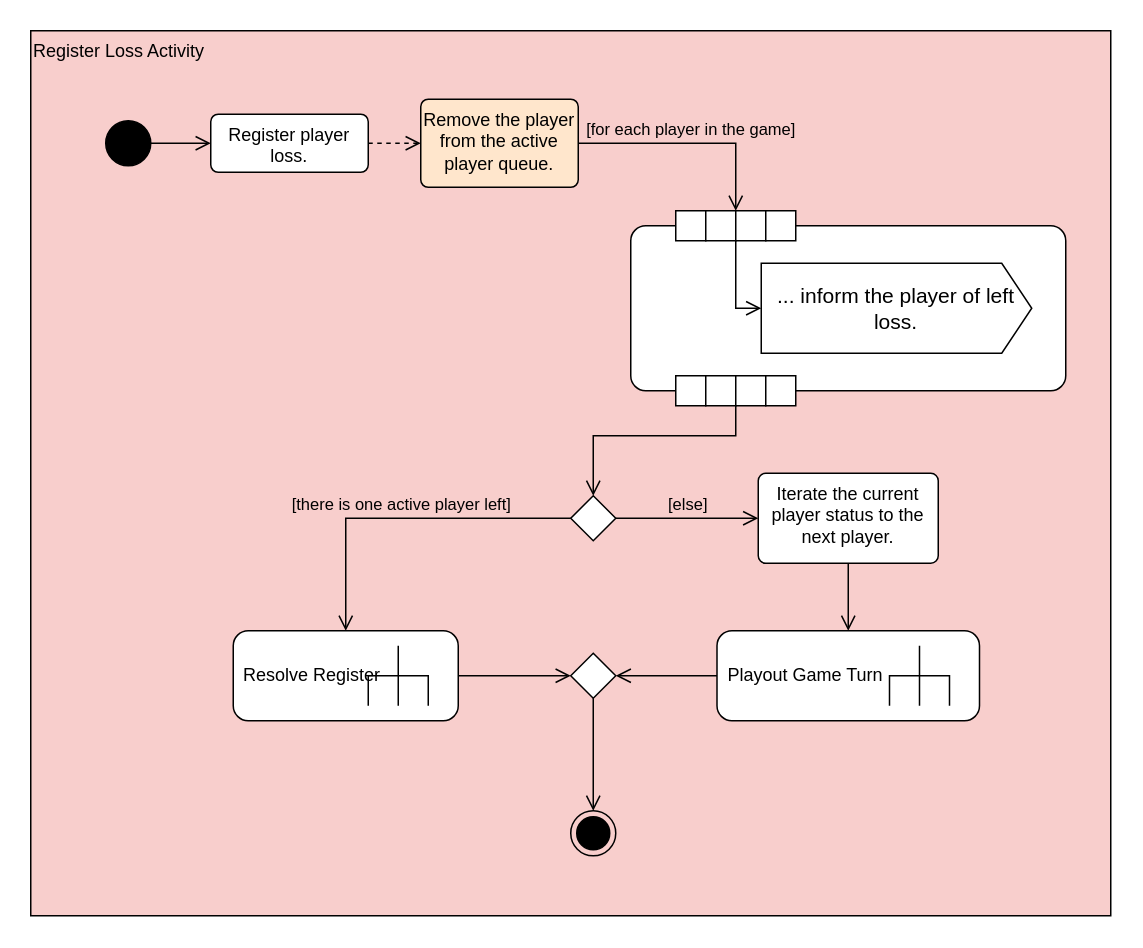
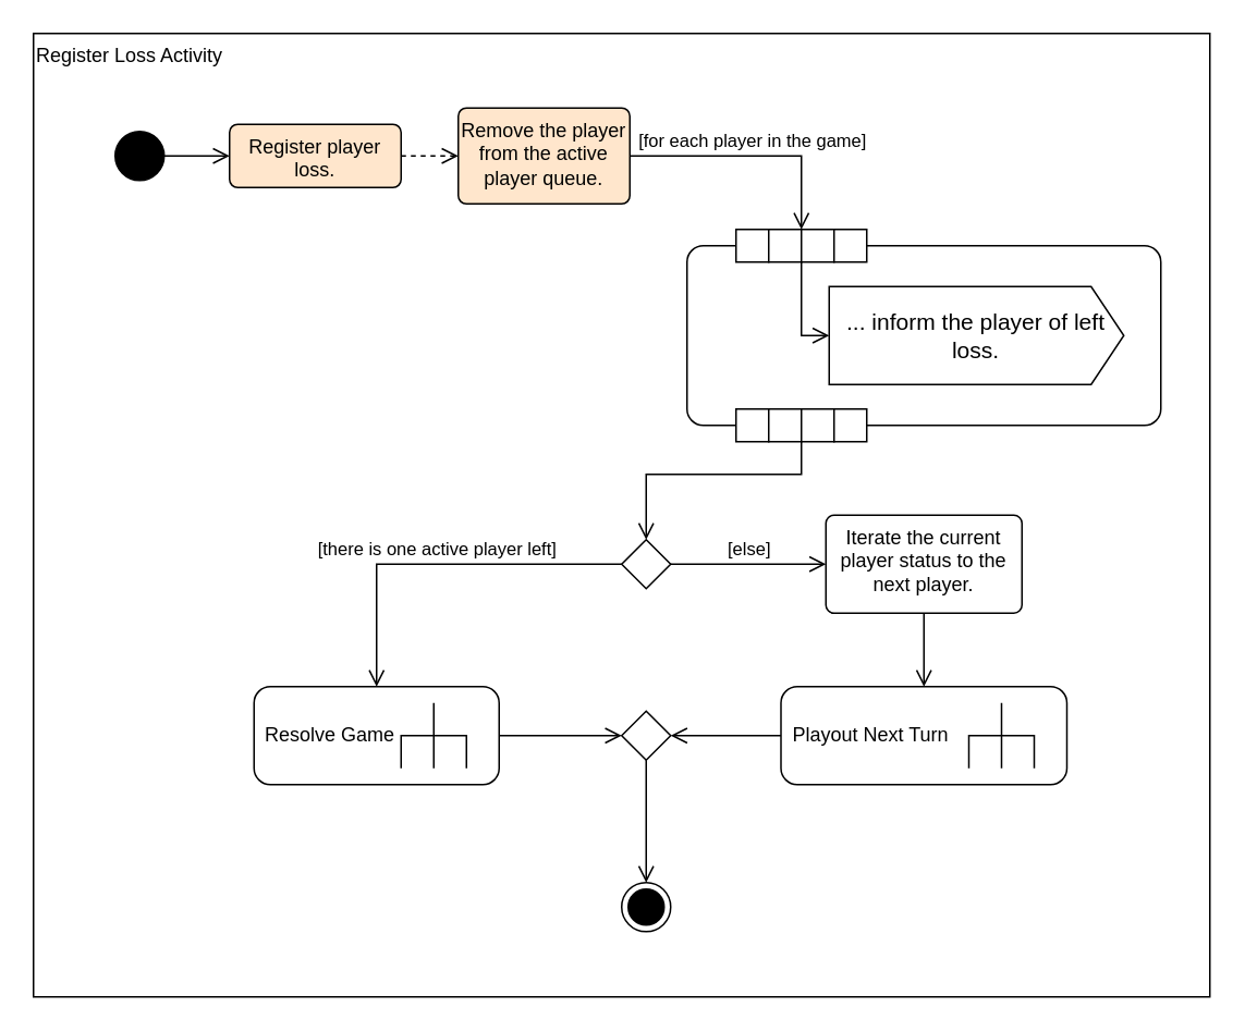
  <mxCell id="0" />
  <mxCell id="1" parent="0" />
- <mxCell id="2" value="Register Loss Activity" style="html=1;dashed=0;whiteSpace=wrap;align=left;verticalAlign=top;fillColor=#f8cecc;" vertex="1" parent="1"><mxGeometry x="20" y="20" width="720" height="590" as="geometry" /></mxCell>
+ <mxCell id="2" value="Register Loss Activity" style="html=1;dashed=0;whiteSpace=wrap;align=left;verticalAlign=top;" vertex="1" parent="1"><mxGeometry x="20" y="20" width="720" height="590" as="geometry" /></mxCell>
  <mxCell id="3" value="" style="ellipse;fillColor=strokeColor;html=1;" vertex="1" parent="1"><mxGeometry x="70" y="80" width="30" height="30" as="geometry" /></mxCell>
  <mxCell id="4" value="Remove the player from the active player queue." style="html=1;align=center;verticalAlign=top;rounded=1;absoluteArcSize=1;arcSize=10;dashed=0;whiteSpace=wrap;fillColor=#ffe6cc;" vertex="1" parent="1"><mxGeometry x="280" y="65.63" width="105" height="58.75" as="geometry" /></mxCell>
  <mxCell id="5" value="" style="endArrow=open;startArrow=none;endFill=0;startFill=0;endSize=8;html=1;verticalAlign=bottom;labelBackgroundColor=none;strokeWidth=1;rounded=0;dashed=1;" edge="1" parent="1" source="32" target="4"><mxGeometry width="160" relative="1" as="geometry"><mxPoint x="300" y="160" as="sourcePoint" /><mxPoint x="460" y="160" as="targetPoint" /></mxGeometry></mxCell>
  <mxCell id="6" value="" style="rhombus;" vertex="1" parent="1"><mxGeometry x="380" y="330" width="30" height="30" as="geometry" /></mxCell>
  <mxCell id="7" value="" style="endArrow=open;startArrow=none;endFill=0;startFill=0;endSize=8;html=1;verticalAlign=bottom;labelBackgroundColor=none;strokeWidth=1;rounded=0;exitX=0;exitY=1;exitDx=0;exitDy=0;" edge="1" parent="1" source="17" target="6"><mxGeometry width="160" relative="1" as="geometry"><mxPoint x="110" y="105" as="sourcePoint" /><mxPoint x="190" y="105" as="targetPoint" /><Array as="points"><mxPoint x="490" y="290" /><mxPoint x="395" y="290" /></Array></mxGeometry></mxCell>
  <mxCell id="8" value="" style="html=1;dashed=0;rounded=1;absoluteArcSize=1;arcSize=20;verticalAlign=middle;align=center;whiteSpace=wrap;" vertex="1" parent="1"><mxGeometry x="420" y="150" width="290" height="110" as="geometry" /></mxCell>
  <mxCell id="9" value="" style="group;resizeWidth=0;resizeHeight=0;html=1;" vertex="1" parent="8"><mxGeometry width="80" height="20" relative="1" as="geometry"><mxPoint x="30" y="-10" as="offset" /></mxGeometry></mxCell>
  <mxCell id="10" value="" style="resizeWidth=0;resizeHeight=0;points=[[0,0],[0.5,0],[1,0]];html=1;whiteSpace=wrap;" vertex="1" parent="9"><mxGeometry width="20" height="20" relative="1" as="geometry"><mxPoint as="offset" /></mxGeometry></mxCell>
  <mxCell id="11" value="" style="resizeWidth=0;resizeHeight=0;points=[[0,0],[0.5,0],[1,0]];html=1;whiteSpace=wrap;" vertex="1" parent="9"><mxGeometry width="20" height="20" relative="1" as="geometry"><mxPoint x="20" as="offset" /></mxGeometry></mxCell>
  <mxCell id="12" value="" style="resizeWidth=0;resizeHeight=0;points=[[0,0],[0.5,0],[1,0]];html=1;whiteSpace=wrap;" vertex="1" parent="9"><mxGeometry width="20" height="20" relative="1" as="geometry"><mxPoint x="40" as="offset" /></mxGeometry></mxCell>
  <mxCell id="13" value="" style="resizeWidth=0;resizeHeight=0;points=[[0,0],[0.5,0],[1,0]];html=1;whiteSpace=wrap;" vertex="1" parent="9"><mxGeometry width="20" height="20" relative="1" as="geometry"><mxPoint x="60" as="offset" /></mxGeometry></mxCell>
  <mxCell id="14" value="" style="group;resizeWidth=0;resizeHeight=0;html=1;" vertex="1" parent="8"><mxGeometry y="1" width="80" height="20" relative="1" as="geometry"><mxPoint x="30" y="-10" as="offset" /></mxGeometry></mxCell>
  <mxCell id="15" value="" style="resizeWidth=0;resizeHeight=0;points=[[0,1],[0.5,1],[1,1]];html=1;whiteSpace=wrap;" vertex="1" parent="14"><mxGeometry width="20" height="20" relative="1" as="geometry"><mxPoint as="offset" /></mxGeometry></mxCell>
  <mxCell id="16" value="" style="resizeWidth=0;resizeHeight=0;points=[[0,1],[0.5,1],[1,1]];html=1;whiteSpace=wrap;" vertex="1" parent="14"><mxGeometry width="20" height="20" relative="1" as="geometry"><mxPoint x="20" as="offset" /></mxGeometry></mxCell>
  <mxCell id="17" value="" style="resizeWidth=0;resizeHeight=0;points=[[0,1],[0.5,1],[1,1]];html=1;whiteSpace=wrap;" vertex="1" parent="14"><mxGeometry width="20" height="20" relative="1" as="geometry"><mxPoint x="40" as="offset" /></mxGeometry></mxCell>
  <mxCell id="18" value="" style="resizeWidth=0;resizeHeight=0;points=[[0,1],[0.5,1],[1,1]];html=1;whiteSpace=wrap;" vertex="1" parent="14"><mxGeometry width="20" height="20" relative="1" as="geometry"><mxPoint x="60" as="offset" /></mxGeometry></mxCell>
  <mxCell id="19" value="... inform the player of left loss." style="html=1;shape=mxgraph.infographic.ribbonSimple;notch1=0;notch2=20;align=center;verticalAlign=middle;fontSize=14;fontStyle=0;fillColor=#FFFFFF;whiteSpace=wrap;" vertex="1" parent="8"><mxGeometry x="87" y="25" width="180.332" height="60" as="geometry" /></mxCell>
  <mxCell id="20" value="" style="endArrow=open;startArrow=none;endFill=0;startFill=0;endSize=8;html=1;verticalAlign=bottom;labelBackgroundColor=none;strokeWidth=1;rounded=0;exitX=0.5;exitY=1;exitDx=0;exitDy=0;" edge="1" parent="8" source="9" target="19"><mxGeometry width="160" relative="1" as="geometry"><mxPoint x="70.303" y="-47" as="sourcePoint" /><mxPoint x="70.303" as="targetPoint" /><Array as="points"><mxPoint x="70.0" y="55" /></Array></mxGeometry></mxCell>
  <mxCell id="21" value="[for each player in the game]" style="endArrow=open;startArrow=none;endFill=0;startFill=0;endSize=8;html=1;verticalAlign=bottom;labelBackgroundColor=none;strokeWidth=1;rounded=0;entryX=0;entryY=0;entryDx=0;entryDy=0;" edge="1" parent="1" source="4" target="12"><mxGeometry width="160" relative="1" as="geometry"><mxPoint x="110" y="105" as="sourcePoint" /><mxPoint x="190" y="105" as="targetPoint" /><Array as="points"><mxPoint x="490" y="95" /></Array></mxGeometry></mxCell>
  <mxCell id="22" value="[there is one active player left]" style="endArrow=open;startArrow=none;endFill=0;startFill=0;endSize=8;html=1;verticalAlign=bottom;labelBackgroundColor=none;strokeWidth=1;rounded=0;" edge="1" parent="1" source="6" target="23"><mxGeometry width="160" relative="1" as="geometry"><mxPoint x="300" y="360" as="sourcePoint" /><mxPoint x="460" y="360" as="targetPoint" /><Array as="points"><mxPoint x="230" y="345" /></Array></mxGeometry></mxCell>
- <mxCell id="23" value="Resolve Register" style="shape=mxgraph.uml25.behaviorAction;html=1;rounded=1;absoluteArcSize=1;arcSize=10;align=left;spacingLeft=5;whiteSpace=wrap;" vertex="1" parent="1"><mxGeometry x="155" y="420" width="150" height="60" as="geometry" /></mxCell>
+ <mxCell id="23" value="Resolve Game" style="shape=mxgraph.uml25.behaviorAction;html=1;rounded=1;absoluteArcSize=1;arcSize=10;align=left;spacingLeft=5;whiteSpace=wrap;" vertex="1" parent="1"><mxGeometry x="155" y="420" width="150" height="60" as="geometry" /></mxCell>
  <mxCell id="24" value="" style="endArrow=open;startArrow=none;endFill=0;startFill=0;endSize=8;html=1;verticalAlign=bottom;labelBackgroundColor=none;strokeWidth=1;rounded=0;" edge="1" parent="1" source="34" target="25"><mxGeometry width="160" relative="1" as="geometry"><mxPoint x="370" y="430" as="sourcePoint" /><mxPoint x="565" y="410" as="targetPoint" /><Array as="points" /></mxGeometry></mxCell>
- <mxCell id="25" value="Playout Game Turn" style="shape=mxgraph.uml25.behaviorAction;html=1;rounded=1;absoluteArcSize=1;arcSize=10;align=left;spacingLeft=5;whiteSpace=wrap;" vertex="1" parent="1"><mxGeometry x="477.5" y="420" width="175" height="60" as="geometry" /></mxCell>
+ <mxCell id="25" value="Playout Next Turn" style="shape=mxgraph.uml25.behaviorAction;html=1;rounded=1;absoluteArcSize=1;arcSize=10;align=left;spacingLeft=5;whiteSpace=wrap;" vertex="1" parent="1"><mxGeometry x="477.5" y="420" width="175" height="60" as="geometry" /></mxCell>
  <mxCell id="26" value="" style="rhombus;" vertex="1" parent="1"><mxGeometry x="380" y="435" width="30" height="30" as="geometry" /></mxCell>
  <mxCell id="27" value="" style="endArrow=open;startArrow=none;endFill=0;startFill=0;endSize=8;html=1;verticalAlign=bottom;labelBackgroundColor=none;strokeWidth=1;rounded=0;entryX=0;entryY=0.5;entryDx=0;entryDy=0;" edge="1" parent="1" source="23" target="26"><mxGeometry width="160" relative="1" as="geometry"><mxPoint x="135" y="537.312" as="sourcePoint" /><mxPoint x="380" y="522" as="targetPoint" /></mxGeometry></mxCell>
  <mxCell id="28" value="" style="endArrow=open;startArrow=none;endFill=0;startFill=0;endSize=8;html=1;verticalAlign=bottom;labelBackgroundColor=none;strokeWidth=1;rounded=0;entryX=1;entryY=0.5;entryDx=0;entryDy=0;" edge="1" parent="1" source="25" target="26"><mxGeometry width="160" relative="1" as="geometry"><mxPoint x="390" y="430" as="sourcePoint" /><mxPoint x="550" y="430" as="targetPoint" /></mxGeometry></mxCell>
  <mxCell id="29" value="" style="ellipse;html=1;shape=endState;fillColor=strokeColor;" vertex="1" parent="1"><mxGeometry x="380" y="540" width="30" height="30" as="geometry" /></mxCell>
  <mxCell id="30" value="" style="endArrow=open;startArrow=none;endFill=0;startFill=0;endSize=8;html=1;verticalAlign=bottom;labelBackgroundColor=none;strokeWidth=1;rounded=0;exitX=0.5;exitY=1;exitDx=0;exitDy=0;" edge="1" parent="1" source="26" target="29"><mxGeometry width="160" relative="1" as="geometry"><mxPoint x="390" y="430" as="sourcePoint" /><mxPoint x="550" y="430" as="targetPoint" /></mxGeometry></mxCell>
  <mxCell id="31" value="" style="endArrow=open;startArrow=none;endFill=0;startFill=0;endSize=8;html=1;verticalAlign=bottom;labelBackgroundColor=none;strokeWidth=1;rounded=0;" edge="1" parent="1" source="3" target="32"><mxGeometry width="160" relative="1" as="geometry"><mxPoint x="100" y="95" as="sourcePoint" /><mxPoint x="280" y="95" as="targetPoint" /></mxGeometry></mxCell>
- <mxCell id="32" value="Register player loss." style="html=1;align=center;verticalAlign=top;rounded=1;absoluteArcSize=1;arcSize=10;dashed=0;whiteSpace=wrap;" vertex="1" parent="1"><mxGeometry x="140" y="75.63" width="105" height="38.75" as="geometry" /></mxCell>
+ <mxCell id="32" value="Register player loss." style="html=1;align=center;verticalAlign=top;rounded=1;absoluteArcSize=1;arcSize=10;dashed=0;whiteSpace=wrap;fillColor=#ffe6cc;" vertex="1" parent="1"><mxGeometry x="140" y="75.63" width="105" height="38.75" as="geometry" /></mxCell>
  <mxCell id="33" value="[else]" style="endArrow=open;startArrow=none;endFill=0;startFill=0;endSize=8;html=1;verticalAlign=bottom;labelBackgroundColor=none;strokeWidth=1;rounded=0;exitX=1;exitY=0.5;exitDx=0;exitDy=0;" edge="1" parent="1" source="6" target="34"><mxGeometry width="160" relative="1" as="geometry"><mxPoint x="410" y="345" as="sourcePoint" /><mxPoint x="565" y="420" as="targetPoint" /><Array as="points" /></mxGeometry></mxCell>
  <mxCell id="34" value="Iterate the current player status to the next player." style="html=1;align=center;verticalAlign=top;rounded=1;absoluteArcSize=1;arcSize=10;dashed=0;whiteSpace=wrap;" vertex="1" parent="1"><mxGeometry x="505" y="315" width="120" height="60" as="geometry" /></mxCell>
